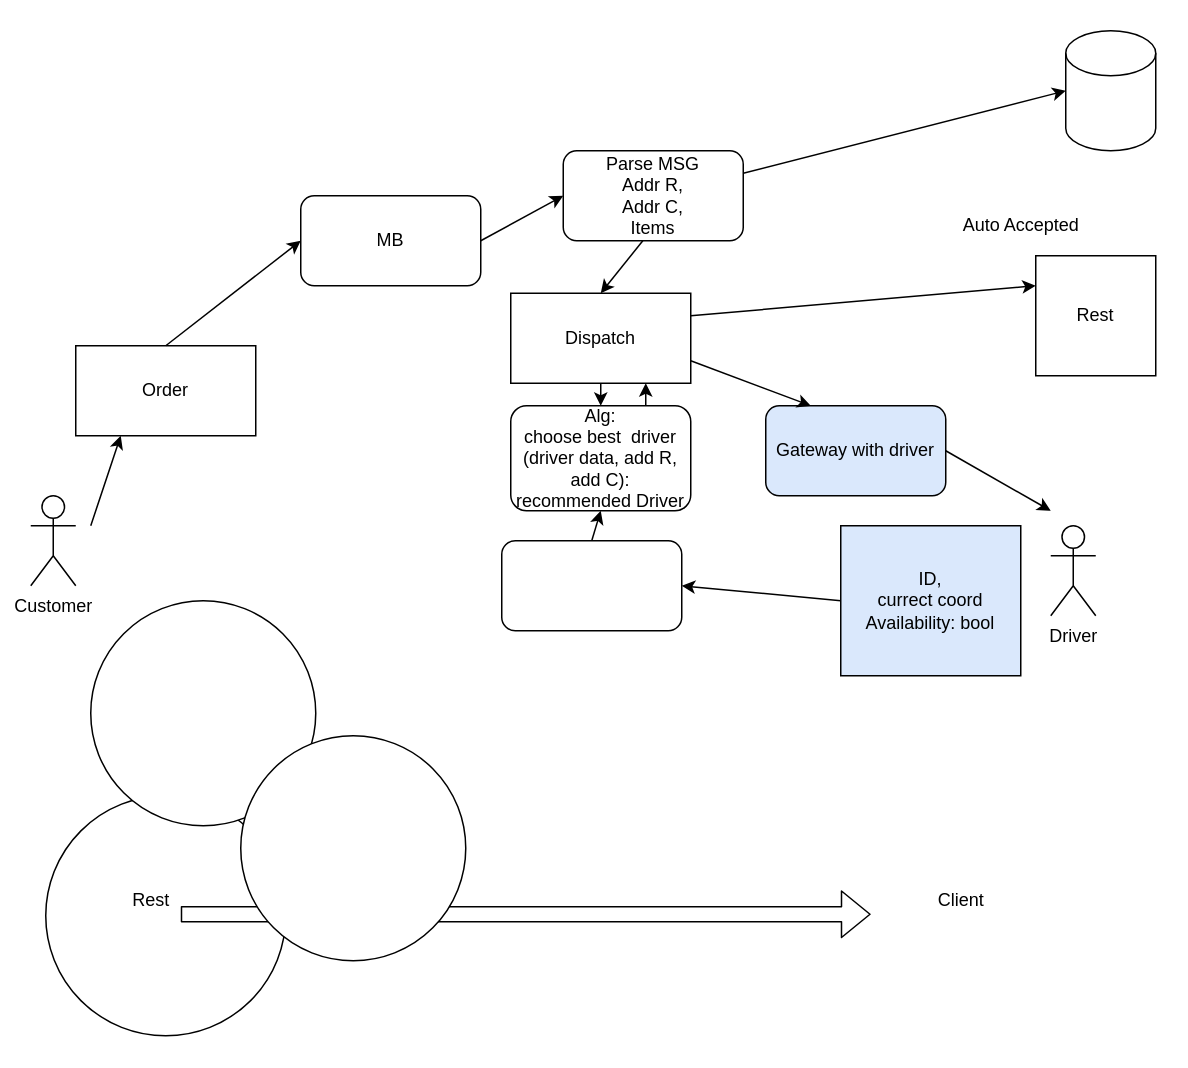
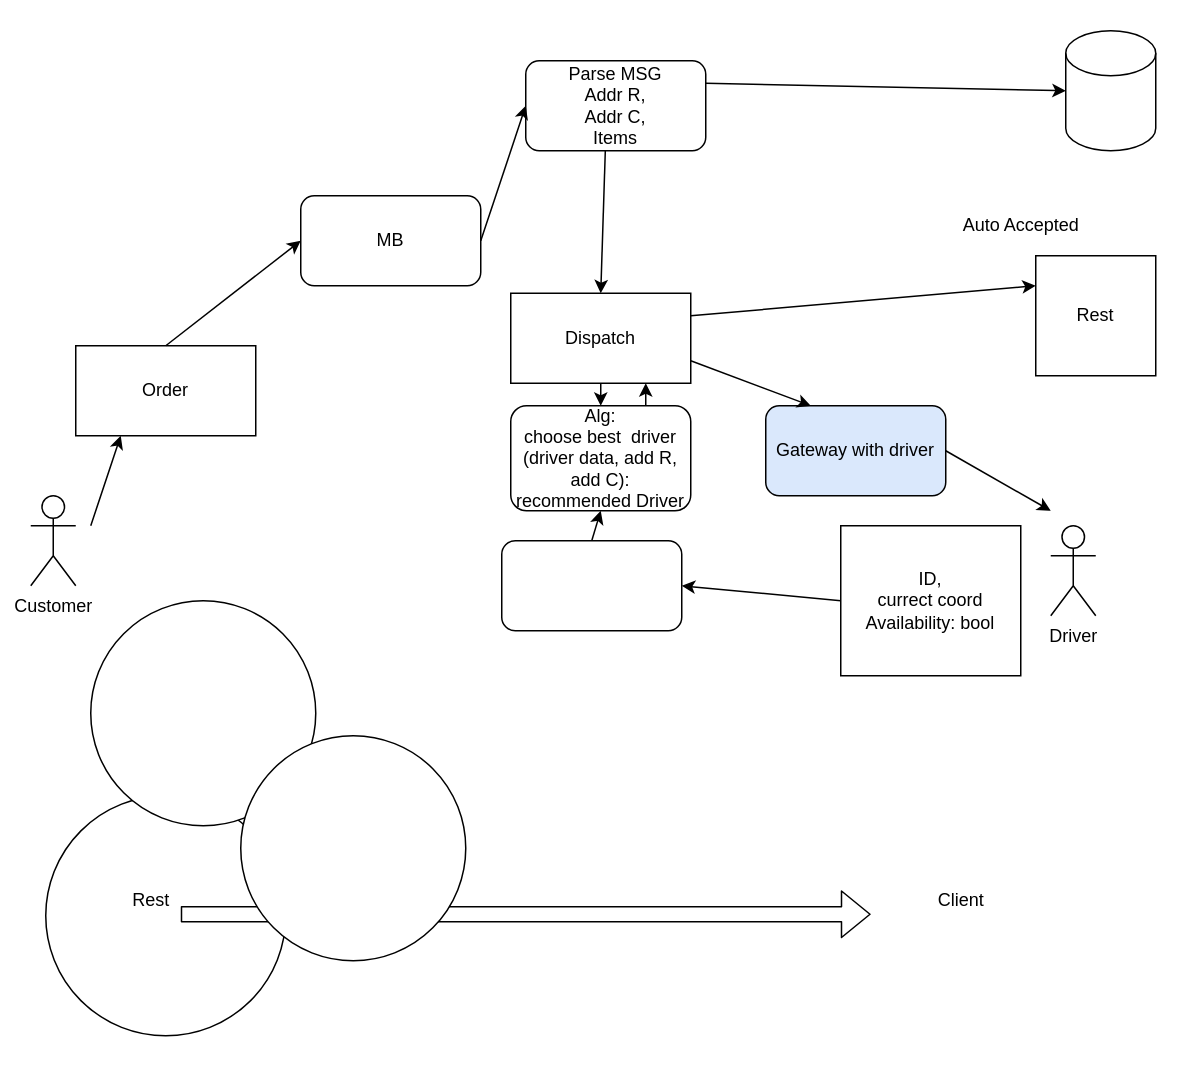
  <mxCell id="0" />
  <mxCell id="1" parent="0" />
  <mxCell id="2" value="" style="ellipse;whiteSpace=wrap;html=1;aspect=fixed;" vertex="1" parent="1"><mxGeometry x="30" y="530" width="160" height="160" as="geometry" /></mxCell>
  <mxCell id="3" value="Order" style="rounded=0;whiteSpace=wrap;html=1;" vertex="1" parent="1"><mxGeometry x="50" y="230" width="120" height="60" as="geometry" /></mxCell>
  <mxCell id="4" value="Dispatch" style="rounded=0;whiteSpace=wrap;html=1;" vertex="1" parent="1"><mxGeometry x="340" y="195" width="120" height="60" as="geometry" /></mxCell>
  <mxCell id="5" value="Driver" style="shape=umlActor;verticalLabelPosition=bottom;verticalAlign=top;html=1;outlineConnect=0;" vertex="1" parent="1"><mxGeometry x="700" y="350" width="30" height="60" as="geometry" /></mxCell>
  <mxCell id="6" value="Rest" style="whiteSpace=wrap;html=1;aspect=fixed;" vertex="1" parent="1"><mxGeometry x="690" y="170" width="80" height="80" as="geometry" /></mxCell>
  <mxCell id="7" value="" style="endArrow=classic;html=1;entryX=0.25;entryY=1;entryDx=0;entryDy=0;" edge="1" parent="1" target="3"><mxGeometry width="50" height="50" relative="1" as="geometry"><mxPoint x="60" y="350" as="sourcePoint" /><mxPoint x="420" y="360" as="targetPoint" /></mxGeometry></mxCell>
  <mxCell id="8" value="Customer" style="shape=umlActor;verticalLabelPosition=bottom;verticalAlign=top;html=1;outlineConnect=0;" vertex="1" parent="1"><mxGeometry x="20" y="330" width="30" height="60" as="geometry" /></mxCell>
- <mxCell id="9" value="ID,&lt;br&gt;currect coord&lt;br&gt;Availability: bool&lt;br&gt;" style="rounded=0;whiteSpace=wrap;html=1;fillColor=#dae8fc;" vertex="1" parent="1"><mxGeometry x="560" y="350" width="120" height="100" as="geometry" /></mxCell>
+ <mxCell id="9" value="ID,&lt;br&gt;currect coord&lt;br&gt;Availability: bool&lt;br&gt;" style="rounded=0;whiteSpace=wrap;html=1;" vertex="1" parent="1"><mxGeometry x="560" y="350" width="120" height="100" as="geometry" /></mxCell>
  <mxCell id="10" value="MB" style="rounded=1;whiteSpace=wrap;html=1;" vertex="1" parent="1"><mxGeometry x="200" y="130" width="120" height="60" as="geometry" /></mxCell>
  <mxCell id="11" value="" style="endArrow=classic;html=1;entryX=0;entryY=0.5;entryDx=0;entryDy=0;entryPerimeter=0;" edge="1" parent="1" target="10"><mxGeometry width="50" height="50" relative="1" as="geometry"><mxPoint x="110" y="230" as="sourcePoint" /><mxPoint x="160" y="180" as="targetPoint" /></mxGeometry></mxCell>
- <mxCell id="12" value="Parse MSG&lt;br&gt;Addr R,&lt;br&gt;Addr C,&lt;br&gt;Items" style="rounded=1;whiteSpace=wrap;html=1;" vertex="1" parent="1"><mxGeometry x="375" y="100" width="120" height="60" as="geometry" /></mxCell>
+ <mxCell id="12" value="Parse MSG&lt;br&gt;Addr R,&lt;br&gt;Addr C,&lt;br&gt;Items" style="rounded=1;whiteSpace=wrap;html=1;" vertex="1" parent="1"><mxGeometry x="350" y="40" width="120" height="60" as="geometry" /></mxCell>
  <mxCell id="13" value="" style="endArrow=classic;html=1;exitX=1;exitY=0.5;exitDx=0;exitDy=0;entryX=0;entryY=0.5;entryDx=0;entryDy=0;" edge="1" parent="1" source="10" target="12"><mxGeometry width="50" height="50" relative="1" as="geometry"><mxPoint x="350" y="240" as="sourcePoint" /><mxPoint x="400" y="190" as="targetPoint" /></mxGeometry></mxCell>
  <mxCell id="14" value="" style="shape=cylinder3;whiteSpace=wrap;html=1;boundedLbl=1;backgroundOutline=1;size=15;" vertex="1" parent="1"><mxGeometry x="710" y="20" width="60" height="80" as="geometry" /></mxCell>
  <mxCell id="15" value="" style="endArrow=classic;html=1;exitX=1;exitY=0.25;exitDx=0;exitDy=0;entryX=0;entryY=0.5;entryDx=0;entryDy=0;entryPerimeter=0;" edge="1" parent="1" source="12" target="14"><mxGeometry width="50" height="50" relative="1" as="geometry"><mxPoint x="370" y="360" as="sourcePoint" /><mxPoint x="420" y="310" as="targetPoint" /></mxGeometry></mxCell>
  <mxCell id="16" value="" style="endArrow=classic;html=1;exitX=0.442;exitY=1;exitDx=0;exitDy=0;exitPerimeter=0;entryX=0.5;entryY=0;entryDx=0;entryDy=0;" edge="1" parent="1" source="12" target="4"><mxGeometry width="50" height="50" relative="1" as="geometry"><mxPoint x="370" y="370" as="sourcePoint" /><mxPoint x="420" y="320" as="targetPoint" /></mxGeometry></mxCell>
  <mxCell id="17" value="" style="endArrow=classic;html=1;exitX=1;exitY=0.25;exitDx=0;exitDy=0;entryX=0;entryY=0.25;entryDx=0;entryDy=0;" edge="1" parent="1" source="4" target="6"><mxGeometry width="50" height="50" relative="1" as="geometry"><mxPoint x="370" y="370" as="sourcePoint" /><mxPoint x="420" y="320" as="targetPoint" /></mxGeometry></mxCell>
  <mxCell id="18" value="Auto Accepted" style="text;html=1;align=center;verticalAlign=middle;resizable=0;points=[];autosize=1;strokeColor=none;" vertex="1" parent="1"><mxGeometry x="635" y="140" width="90" height="20" as="geometry" /></mxCell>
  <mxCell id="19" value="" style="rounded=1;whiteSpace=wrap;html=1;" vertex="1" parent="1"><mxGeometry x="334" y="360" width="120" height="60" as="geometry" /></mxCell>
  <mxCell id="20" value="" style="endArrow=classic;html=1;exitX=0;exitY=0.5;exitDx=0;exitDy=0;entryX=1;entryY=0.5;entryDx=0;entryDy=0;" edge="1" parent="1" source="9" target="19"><mxGeometry width="50" height="50" relative="1" as="geometry"><mxPoint x="370" y="370" as="sourcePoint" /><mxPoint x="420" y="320" as="targetPoint" /></mxGeometry></mxCell>
  <mxCell id="21" value="Alg:&lt;br&gt;choose best&amp;nbsp; driver (driver data, add R, add C):&lt;br&gt;recommended Driver" style="rounded=1;whiteSpace=wrap;html=1;" vertex="1" parent="1"><mxGeometry x="340" y="270" width="120" height="70" as="geometry" /></mxCell>
  <mxCell id="22" value="" style="endArrow=classic;html=1;exitX=0.5;exitY=0;exitDx=0;exitDy=0;entryX=0.5;entryY=1;entryDx=0;entryDy=0;" edge="1" parent="1" source="19" target="21"><mxGeometry width="50" height="50" relative="1" as="geometry"><mxPoint x="430" y="520" as="sourcePoint" /><mxPoint x="480" y="470" as="targetPoint" /></mxGeometry></mxCell>
  <mxCell id="23" value="" style="endArrow=classic;html=1;exitX=0.5;exitY=1;exitDx=0;exitDy=0;entryX=0.5;entryY=0;entryDx=0;entryDy=0;" edge="1" parent="1" source="4" target="21"><mxGeometry width="50" height="50" relative="1" as="geometry"><mxPoint x="480" y="270" as="sourcePoint" /><mxPoint x="530" y="220" as="targetPoint" /></mxGeometry></mxCell>
  <mxCell id="24" value="Gateway with driver" style="rounded=1;whiteSpace=wrap;html=1;fillColor=#dae8fc;" vertex="1" parent="1"><mxGeometry x="510" y="270" width="120" height="60" as="geometry" /></mxCell>
  <mxCell id="25" value="" style="endArrow=classic;html=1;exitX=0.75;exitY=0;exitDx=0;exitDy=0;entryX=0.75;entryY=1;entryDx=0;entryDy=0;" edge="1" parent="1" source="21" target="4"><mxGeometry width="50" height="50" relative="1" as="geometry"><mxPoint x="490" y="540" as="sourcePoint" /><mxPoint x="540" y="490" as="targetPoint" /></mxGeometry></mxCell>
  <mxCell id="26" value="" style="endArrow=classic;html=1;exitX=1;exitY=0.75;exitDx=0;exitDy=0;entryX=0.25;entryY=0;entryDx=0;entryDy=0;" edge="1" parent="1" source="4" target="24"><mxGeometry width="50" height="50" relative="1" as="geometry"><mxPoint x="490" y="270" as="sourcePoint" /><mxPoint x="540" y="220" as="targetPoint" /></mxGeometry></mxCell>
  <mxCell id="27" value="" style="endArrow=classic;html=1;exitX=1;exitY=0.5;exitDx=0;exitDy=0;" edge="1" parent="1" source="24"><mxGeometry width="50" height="50" relative="1" as="geometry"><mxPoint x="570" y="400" as="sourcePoint" /><mxPoint x="700" y="340" as="targetPoint" /></mxGeometry></mxCell>
  <mxCell id="28" value="" style="shape=flexArrow;endArrow=classic;html=1;" edge="1" parent="1"><mxGeometry width="50" height="50" relative="1" as="geometry"><mxPoint x="120" y="609" as="sourcePoint" /><mxPoint x="580" y="609" as="targetPoint" /></mxGeometry></mxCell>
  <mxCell id="29" value="Rest" style="text;html=1;align=center;verticalAlign=middle;resizable=0;points=[];autosize=1;strokeColor=none;" vertex="1" parent="1"><mxGeometry x="80" y="590" width="40" height="20" as="geometry" /></mxCell>
  <mxCell id="30" value="Client" style="text;html=1;align=center;verticalAlign=middle;resizable=0;points=[];autosize=1;strokeColor=none;" vertex="1" parent="1"><mxGeometry x="615" y="590" width="50" height="20" as="geometry" /></mxCell>
  <mxCell id="31" value="" style="ellipse;whiteSpace=wrap;html=1;aspect=fixed;" vertex="1" parent="1"><mxGeometry x="60" y="400" width="150" height="150" as="geometry" /></mxCell>
  <mxCell id="32" value="" style="ellipse;whiteSpace=wrap;html=1;aspect=fixed;" vertex="1" parent="1"><mxGeometry x="160" y="490" width="150" height="150" as="geometry" /></mxCell>
